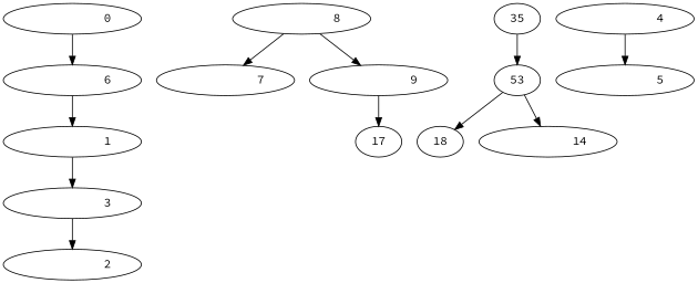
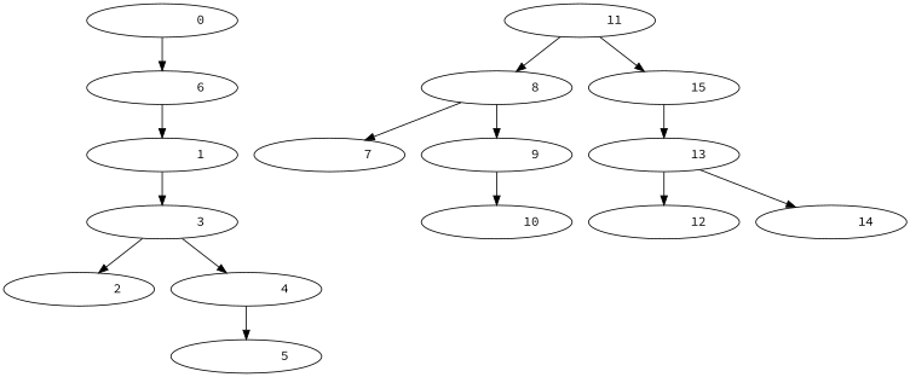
  digraph {
    fontname="Source Code Pro"
    node [fontname="Source Code Pro"]
    edge [fontname="Source Code Pro"]
    n1 [label="           0 "]
    n2 [label="           6 "]
    n3 [label="           1 "]
    n4 [label="           3 "]
+   n5 [label="          11 "]
    n6 [label="           8 "]
-   n7 [label=35]
+   n7 [label="          15 "]
    n8 [label="           2 "]
    n9 [label="           4 "]
    n10 [label="           7 "]
    n11 [label="           9 "]
-   n12 [label=53]
+   n12 [label="          13 "]
    n13 [label="           5 "]
-   n14 [label=17]
-   n15 [label=18]
+   n14 [label="          10 "]
+   n15 [label="          12 "]
    n16 [label="          14 "]
    n1 -> n2
    n2 -> n3
    n3 -> n4
    n4 -> n8
+   n4 -> n9
+   n5 -> n6
+   n5 -> n7
    n6 -> n10
    n6 -> n11
    n7 -> n12
    n9 -> n13
    n11 -> n14
    n12 -> n15
    n12 -> n16
  }
